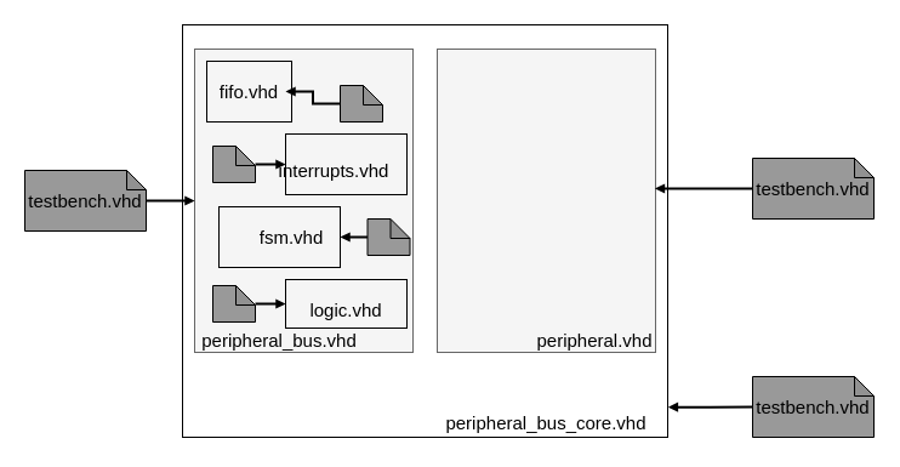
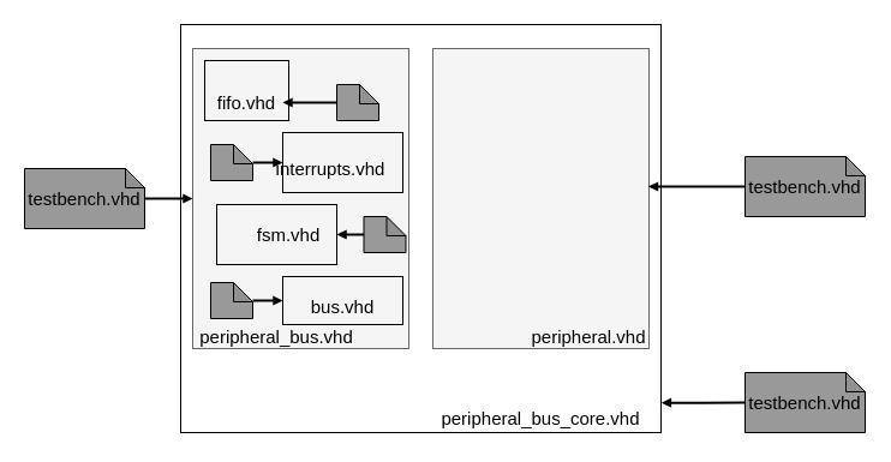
  <mxCell id="0" />
  <mxCell id="1" parent="0" />
  <mxCell id="2" value="" style="rounded=0;whiteSpace=wrap;html=1;strokeWidth=1;fontSize=15;fontColor=#000000;fillColor=none;gradientColor=none;" vertex="1" parent="1"><mxGeometry x="150" y="20" width="400" height="340" as="geometry" /></mxCell>
  <mxCell id="3" value="peripheral_bus_core.vhd" style="text;html=1;strokeColor=none;fillColor=none;align=center;verticalAlign=middle;whiteSpace=wrap;rounded=0;strokeWidth=1;fontSize=15;fontColor=#000000;" vertex="1" parent="1"><mxGeometry x="420" y="333" width="60" height="30" as="geometry" /></mxCell>
  <mxCell id="4" value="" style="rounded=0;whiteSpace=wrap;html=1;strokeWidth=1;fontSize=15;fontColor=#333333;fillColor=#f5f5f5;strokeColor=#666666;" vertex="1" parent="1"><mxGeometry x="160" y="40" width="180" height="250" as="geometry" /></mxCell>
  <mxCell id="5" value="" style="rounded=0;whiteSpace=wrap;html=1;strokeWidth=1;fontSize=15;fontColor=#333333;fillColor=#f5f5f5;strokeColor=#666666;" vertex="1" parent="1"><mxGeometry x="360" y="40" width="180" height="250" as="geometry" /></mxCell>
  <mxCell id="6" value="peripheral.vhd" style="text;html=1;strokeColor=none;fillColor=none;align=center;verticalAlign=middle;whiteSpace=wrap;rounded=0;strokeWidth=1;fontSize=15;fontColor=#000000;" vertex="1" parent="1"><mxGeometry x="460" y="265" width="60" height="30" as="geometry" /></mxCell>
  <mxCell id="7" value="peripheral_bus.vhd" style="text;html=1;strokeColor=none;fillColor=none;align=center;verticalAlign=middle;whiteSpace=wrap;rounded=0;strokeWidth=1;fontSize=15;fontColor=#000000;" vertex="1" parent="1"><mxGeometry x="200" y="265" width="60" height="30" as="geometry" /></mxCell>
  <mxCell id="8" value="" style="rounded=0;whiteSpace=wrap;html=1;strokeWidth=1;fontSize=15;fontColor=#000000;fillColor=none;gradientColor=none;" vertex="1" parent="1"><mxGeometry x="170" y="50" width="70" height="50" as="geometry" /></mxCell>
- <mxCell id="9" value="fifo.vhd" style="text;html=1;strokeColor=none;fillColor=none;align=center;verticalAlign=middle;whiteSpace=wrap;rounded=0;strokeWidth=1;fontSize=15;fontColor=#000000;" vertex="1" parent="1"><mxGeometry x="175" y="60" width="60" height="30" as="geometry" /></mxCell>
+ <mxCell id="9" value="fifo.vhd" style="text;html=1;strokeColor=none;fillColor=none;align=center;verticalAlign=middle;whiteSpace=wrap;rounded=0;strokeWidth=1;fontSize=15;fontColor=#000000;" vertex="1" parent="1"><mxGeometry x="175" y="70" width="60" height="30" as="geometry" /></mxCell>
  <mxCell id="10" value="" style="rounded=0;whiteSpace=wrap;html=1;strokeWidth=1;fontSize=15;fontColor=#000000;fillColor=none;gradientColor=none;" vertex="1" parent="1"><mxGeometry x="235" y="110" width="100" height="50" as="geometry" /></mxCell>
  <mxCell id="11" value="interrupts.vhd" style="text;html=1;strokeColor=none;fillColor=none;align=center;verticalAlign=middle;whiteSpace=wrap;rounded=0;strokeWidth=1;fontSize=15;fontColor=#000000;" vertex="1" parent="1"><mxGeometry x="245" y="125" width="60" height="30" as="geometry" /></mxCell>
  <mxCell id="12" value="" style="rounded=0;whiteSpace=wrap;html=1;strokeWidth=1;fontSize=15;fontColor=#000000;fillColor=none;gradientColor=none;" vertex="1" parent="1"><mxGeometry x="180" y="170" width="100" height="50" as="geometry" /></mxCell>
  <mxCell id="13" value="fsm.vhd" style="text;html=1;strokeColor=none;fillColor=none;align=center;verticalAlign=middle;whiteSpace=wrap;rounded=0;strokeWidth=1;fontSize=15;fontColor=#000000;" vertex="1" parent="1"><mxGeometry x="210" y="180" width="60" height="30" as="geometry" /></mxCell>
  <mxCell id="14" value="" style="rounded=0;whiteSpace=wrap;html=1;strokeWidth=1;fontSize=15;fontColor=#000000;fillColor=none;gradientColor=none;" vertex="1" parent="1"><mxGeometry x="235" y="230" width="100" height="40" as="geometry" /></mxCell>
- <mxCell id="15" value="logic.vhd" style="text;html=1;strokeColor=none;fillColor=none;align=center;verticalAlign=middle;whiteSpace=wrap;rounded=0;strokeWidth=1;fontSize=15;fontColor=#000000;" vertex="1" parent="1"><mxGeometry x="255" y="240" width="60" height="30" as="geometry" /></mxCell>
+ <mxCell id="15" value="bus.vhd" style="text;html=1;strokeColor=none;fillColor=none;align=center;verticalAlign=middle;whiteSpace=wrap;rounded=0;strokeWidth=1;fontSize=15;fontColor=#000000;" vertex="1" parent="1"><mxGeometry x="255" y="240" width="60" height="30" as="geometry" /></mxCell>
  <mxCell id="16" style="edgeStyle=orthogonalEdgeStyle;rounded=0;orthogonalLoop=1;jettySize=auto;html=1;strokeWidth=2;fontSize=15;fontColor=#000000;startArrow=block;endArrow=none;endFill=0;startSize=3;endSize=4;fillColor=#B3B3B3;exitX=1.001;exitY=0.927;exitDx=0;exitDy=0;exitPerimeter=0;" edge="1" parent="1" source="2" target="17"><mxGeometry relative="1" as="geometry" /></mxCell>
  <mxCell id="17" value="testbench.vhd" style="shape=note;whiteSpace=wrap;html=1;backgroundOutline=1;darkOpacity=0.05;rounded=1;strokeWidth=1;fontSize=15;fontColor=#000000;fillColor=#999999;gradientColor=none;spacing=2;perimeterSpacing=0;size=16;" vertex="1" parent="1"><mxGeometry x="620" y="310" width="100" height="50" as="geometry" /></mxCell>
  <mxCell id="18" style="edgeStyle=orthogonalEdgeStyle;rounded=0;orthogonalLoop=1;jettySize=auto;html=1;strokeWidth=2;fontSize=15;fontColor=#000000;startArrow=block;endArrow=none;endFill=0;startSize=3;endSize=4;fillColor=#B3B3B3;exitX=0.997;exitY=0.46;exitDx=0;exitDy=0;exitPerimeter=0;" edge="1" parent="1" source="5" target="19"><mxGeometry relative="1" as="geometry" /></mxCell>
  <mxCell id="19" value="testbench.vhd" style="shape=note;whiteSpace=wrap;html=1;backgroundOutline=1;darkOpacity=0.05;rounded=1;strokeWidth=1;fontSize=15;fontColor=#000000;fillColor=#999999;gradientColor=none;spacing=2;perimeterSpacing=0;size=16;" vertex="1" parent="1"><mxGeometry x="620" y="130" width="100" height="50" as="geometry" /></mxCell>
  <mxCell id="20" style="edgeStyle=orthogonalEdgeStyle;rounded=0;orthogonalLoop=1;jettySize=auto;html=1;strokeWidth=2;fontSize=15;fontColor=#000000;startArrow=block;endArrow=none;endFill=0;startSize=3;endSize=4;fillColor=#B3B3B3;" edge="1" parent="1" source="4" target="21"><mxGeometry relative="1" as="geometry" /></mxCell>
  <mxCell id="21" value="testbench.vhd" style="shape=note;whiteSpace=wrap;html=1;backgroundOutline=1;darkOpacity=0.05;rounded=1;strokeWidth=1;fontSize=15;fontColor=#000000;fillColor=#999999;gradientColor=none;spacing=2;perimeterSpacing=0;size=16;" vertex="1" parent="1"><mxGeometry x="20" y="140" width="100" height="50" as="geometry" /></mxCell>
  <mxCell id="22" value="" style="edgeStyle=orthogonalEdgeStyle;rounded=0;orthogonalLoop=1;jettySize=auto;html=1;strokeWidth=2;fontSize=15;fontColor=#000000;startArrow=block;endArrow=none;endFill=0;startSize=3;endSize=4;fillColor=#B3B3B3;" edge="1" parent="1" source="9" target="23"><mxGeometry relative="1" as="geometry" /></mxCell>
  <mxCell id="23" value="" style="shape=note;whiteSpace=wrap;html=1;backgroundOutline=1;darkOpacity=0.05;rounded=1;strokeWidth=1;fontSize=15;fontColor=#000000;fillColor=#999999;gradientColor=none;spacing=2;perimeterSpacing=0;size=16;" vertex="1" parent="1"><mxGeometry x="280" y="70" width="35" height="30" as="geometry" /></mxCell>
  <mxCell id="24" style="edgeStyle=orthogonalEdgeStyle;rounded=0;orthogonalLoop=1;jettySize=auto;html=1;strokeWidth=2;fontSize=15;fontColor=#000000;startArrow=block;endArrow=none;endFill=0;startSize=3;endSize=4;fillColor=#B3B3B3;exitX=0;exitY=0.5;exitDx=0;exitDy=0;" edge="1" parent="1" source="10" target="25"><mxGeometry relative="1" as="geometry" /></mxCell>
  <mxCell id="25" value="" style="shape=note;whiteSpace=wrap;html=1;backgroundOutline=1;darkOpacity=0.05;rounded=1;strokeWidth=1;fontSize=15;fontColor=#000000;fillColor=#999999;gradientColor=none;spacing=2;perimeterSpacing=0;size=16;" vertex="1" parent="1"><mxGeometry x="175" y="120" width="35" height="30" as="geometry" /></mxCell>
  <mxCell id="26" style="edgeStyle=orthogonalEdgeStyle;rounded=0;orthogonalLoop=1;jettySize=auto;html=1;strokeWidth=2;fontSize=15;fontColor=#000000;startArrow=block;endArrow=none;endFill=0;startSize=3;endSize=4;fillColor=#B3B3B3;exitX=1;exitY=0.5;exitDx=0;exitDy=0;" edge="1" parent="1" source="12" target="27"><mxGeometry relative="1" as="geometry" /></mxCell>
  <mxCell id="27" value="" style="shape=note;whiteSpace=wrap;html=1;backgroundOutline=1;darkOpacity=0.05;rounded=1;strokeWidth=1;fontSize=15;fontColor=#000000;fillColor=#999999;gradientColor=none;spacing=2;perimeterSpacing=0;size=16;" vertex="1" parent="1"><mxGeometry x="302.5" y="180" width="35" height="30" as="geometry" /></mxCell>
  <mxCell id="28" style="edgeStyle=orthogonalEdgeStyle;rounded=0;orthogonalLoop=1;jettySize=auto;html=1;strokeWidth=2;fontSize=15;fontColor=#000000;startArrow=block;endArrow=none;endFill=0;startSize=3;endSize=4;fillColor=#B3B3B3;exitX=0;exitY=0.5;exitDx=0;exitDy=0;" edge="1" parent="1" source="14" target="29"><mxGeometry relative="1" as="geometry" /></mxCell>
  <mxCell id="29" value="" style="shape=note;whiteSpace=wrap;html=1;backgroundOutline=1;darkOpacity=0.05;rounded=1;strokeWidth=1;fontSize=15;fontColor=#000000;fillColor=#999999;gradientColor=none;spacing=2;perimeterSpacing=0;size=16;" vertex="1" parent="1"><mxGeometry x="175" y="235" width="35" height="30" as="geometry" /></mxCell>
